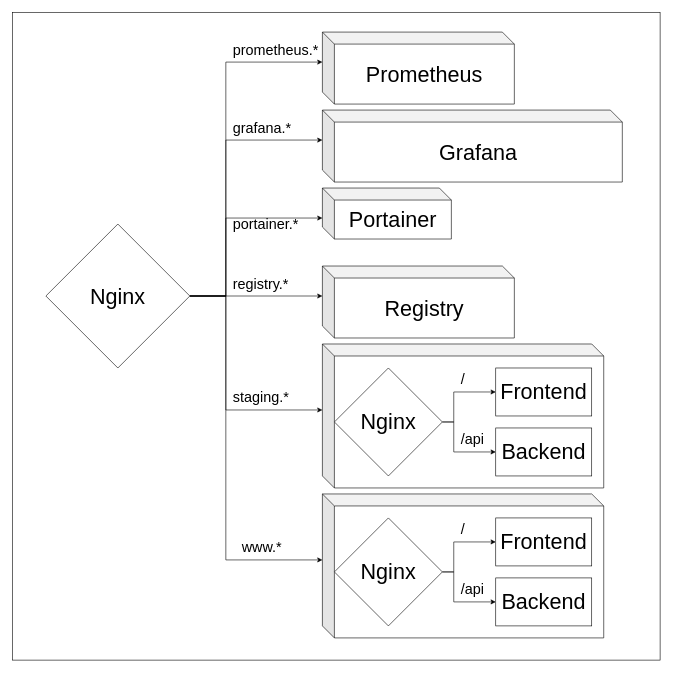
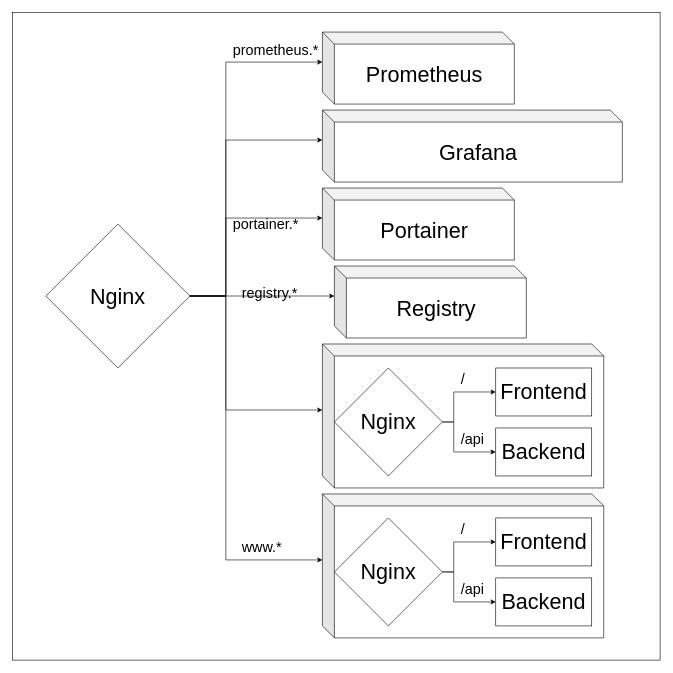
  <mxCell id="0" />
  <mxCell id="1" parent="0" />
  <mxCell id="2" value="" style="whiteSpace=wrap;html=1;aspect=fixed;" parent="1" vertex="1"><mxGeometry x="20" y="20" width="1080" height="1080" as="geometry" /></mxCell>
  <mxCell id="3" style="edgeStyle=orthogonalEdgeStyle;rounded=0;orthogonalLoop=1;jettySize=auto;html=1;entryX=0;entryY=0;entryDx=0;entryDy=50.0;entryPerimeter=0;fontSize=36;" parent="1" source="9" target="12" edge="1"><mxGeometry relative="1" as="geometry"><Array as="points"><mxPoint x="376" y="493" /><mxPoint x="376" y="103" /></Array></mxGeometry></mxCell>
  <mxCell id="4" style="edgeStyle=orthogonalEdgeStyle;rounded=0;orthogonalLoop=1;jettySize=auto;html=1;entryX=0;entryY=0;entryDx=0;entryDy=50.0;entryPerimeter=0;fontSize=36;" parent="1" source="9" target="10" edge="1"><mxGeometry relative="1" as="geometry"><Array as="points"><mxPoint x="376" y="493" /><mxPoint x="376" y="233" /></Array></mxGeometry></mxCell>
  <mxCell id="5" style="edgeStyle=orthogonalEdgeStyle;rounded=0;orthogonalLoop=1;jettySize=auto;html=1;entryX=0;entryY=0;entryDx=0;entryDy=50.0;entryPerimeter=0;fontSize=36;" parent="1" source="9" target="11" edge="1"><mxGeometry relative="1" as="geometry"><Array as="points"><mxPoint x="376" y="493" /><mxPoint x="376" y="363" /></Array></mxGeometry></mxCell>
  <mxCell id="6" style="edgeStyle=orthogonalEdgeStyle;rounded=0;orthogonalLoop=1;jettySize=auto;html=1;entryX=0;entryY=0;entryDx=0;entryDy=50.0;entryPerimeter=0;fontSize=36;" parent="1" source="9" target="13" edge="1"><mxGeometry relative="1" as="geometry" /></mxCell>
  <mxCell id="7" style="edgeStyle=orthogonalEdgeStyle;rounded=0;orthogonalLoop=1;jettySize=auto;html=1;entryX=0;entryY=0;entryDx=0;entryDy=110.0;entryPerimeter=0;fontSize=36;" parent="1" source="9" target="14" edge="1"><mxGeometry relative="1" as="geometry"><Array as="points"><mxPoint x="376" y="493" /><mxPoint x="376" y="683" /></Array></mxGeometry></mxCell>
  <mxCell id="8" style="edgeStyle=orthogonalEdgeStyle;rounded=0;orthogonalLoop=1;jettySize=auto;html=1;entryX=0;entryY=0;entryDx=0;entryDy=110;entryPerimeter=0;fontSize=18;" edge="1" parent="1" source="9" target="30"><mxGeometry relative="1" as="geometry"><Array as="points"><mxPoint x="376" y="493" /><mxPoint x="376" y="933" /></Array></mxGeometry></mxCell>
  <mxCell id="9" value="&lt;font style=&quot;font-size: 36px;&quot;&gt;Nginx&lt;/font&gt;" style="rhombus;whiteSpace=wrap;html=1;" parent="1" vertex="1"><mxGeometry x="76" y="373" width="240" height="240" as="geometry" /></mxCell>
  <mxCell id="10" value="Grafana" style="shape=cube;whiteSpace=wrap;html=1;boundedLbl=1;backgroundOutline=1;darkOpacity=0.05;darkOpacity2=0.1;fontSize=36;" parent="1" vertex="1"><mxGeometry x="537" y="183" width="500" height="120" as="geometry" /></mxCell>
- <mxCell id="11" value="Portainer" style="shape=cube;whiteSpace=wrap;html=1;boundedLbl=1;backgroundOutline=1;darkOpacity=0.05;darkOpacity2=0.1;fontSize=36;" parent="1" vertex="1"><mxGeometry x="537" y="313" width="215" height="85" as="geometry" /></mxCell>
+ <mxCell id="11" value="Portainer" style="shape=cube;whiteSpace=wrap;html=1;boundedLbl=1;backgroundOutline=1;darkOpacity=0.05;darkOpacity2=0.1;fontSize=36;" parent="1" vertex="1"><mxGeometry x="537" y="313" width="320" height="120" as="geometry" /></mxCell>
  <mxCell id="12" value="Prometheus" style="shape=cube;whiteSpace=wrap;html=1;boundedLbl=1;backgroundOutline=1;darkOpacity=0.05;darkOpacity2=0.1;fontSize=36;" parent="1" vertex="1"><mxGeometry x="537" y="53" width="320" height="120" as="geometry" /></mxCell>
- <mxCell id="13" value="Registry" style="shape=cube;whiteSpace=wrap;html=1;boundedLbl=1;backgroundOutline=1;darkOpacity=0.05;darkOpacity2=0.1;fontSize=36;" parent="1" vertex="1"><mxGeometry x="537" y="443" width="320" height="120" as="geometry" /></mxCell>
+ <mxCell id="13" value="Registry" style="shape=cube;whiteSpace=wrap;html=1;boundedLbl=1;backgroundOutline=1;darkOpacity=0.05;darkOpacity2=0.1;fontSize=36;" parent="1" vertex="1"><mxGeometry x="557" y="443" width="320" height="120" as="geometry" /></mxCell>
  <mxCell id="14" value="" style="shape=cube;whiteSpace=wrap;html=1;boundedLbl=1;backgroundOutline=1;darkOpacity=0.05;darkOpacity2=0.1;fontSize=36;" parent="1" vertex="1"><mxGeometry x="537" y="573" width="469" height="240" as="geometry" /></mxCell>
  <mxCell id="15" style="edgeStyle=orthogonalEdgeStyle;rounded=0;orthogonalLoop=1;jettySize=auto;html=1;exitX=1;exitY=0.5;exitDx=0;exitDy=0;entryX=0;entryY=0.5;entryDx=0;entryDy=0;fontSize=24;" parent="1" source="17" target="18" edge="1"><mxGeometry relative="1" as="geometry"><Array as="points"><mxPoint x="756" y="703" /><mxPoint x="756" y="653" /></Array></mxGeometry></mxCell>
  <mxCell id="16" style="edgeStyle=orthogonalEdgeStyle;rounded=0;orthogonalLoop=1;jettySize=auto;html=1;entryX=0;entryY=0.5;entryDx=0;entryDy=0;fontSize=24;" parent="1" source="17" target="19" edge="1"><mxGeometry relative="1" as="geometry"><Array as="points"><mxPoint x="756" y="703" /><mxPoint x="756" y="753" /></Array></mxGeometry></mxCell>
  <mxCell id="17" value="Nginx" style="rhombus;whiteSpace=wrap;html=1;fontSize=36;" parent="1" vertex="1"><mxGeometry x="557" y="613" width="180" height="180" as="geometry" /></mxCell>
  <mxCell id="18" value="Frontend" style="rounded=0;whiteSpace=wrap;html=1;fontSize=36;" parent="1" vertex="1"><mxGeometry x="826" y="613" width="160" height="80" as="geometry" /></mxCell>
  <mxCell id="19" value="Backend" style="rounded=0;whiteSpace=wrap;html=1;fontSize=36;" parent="1" vertex="1"><mxGeometry x="826" y="713" width="160" height="80" as="geometry" /></mxCell>
  <mxCell id="20" style="edgeStyle=orthogonalEdgeStyle;rounded=0;orthogonalLoop=1;jettySize=auto;html=1;exitX=1;exitY=0.5;exitDx=0;exitDy=0;entryX=0;entryY=0.5;entryDx=0;entryDy=0;fontSize=24;" parent="1" edge="1"><mxGeometry relative="1" as="geometry"><mxPoint x="916" y="903" as="targetPoint" /></mxGeometry></mxCell>
  <mxCell id="21" style="edgeStyle=orthogonalEdgeStyle;rounded=0;orthogonalLoop=1;jettySize=auto;html=1;entryX=0;entryY=0.5;entryDx=0;entryDy=0;fontSize=24;" parent="1" edge="1"><mxGeometry relative="1" as="geometry"><mxPoint x="916" y="1003" as="targetPoint" /></mxGeometry></mxCell>
  <mxCell id="22" value="&lt;font style=&quot;font-size: 24px;&quot;&gt;prometheus.*&lt;/font&gt;" style="text;html=1;resizable=0;autosize=1;align=left;verticalAlign=middle;points=[];fillColor=none;strokeColor=none;rounded=0;fontSize=36;" parent="1" vertex="1"><mxGeometry x="386" y="53" width="160" height="50" as="geometry" /></mxCell>
- <mxCell id="23" value="&lt;font style=&quot;font-size: 24px;&quot;&gt;grafana.*&lt;/font&gt;" style="text;html=1;resizable=0;autosize=1;align=left;verticalAlign=middle;points=[];fillColor=none;strokeColor=none;rounded=0;fontSize=36;" parent="1" vertex="1"><mxGeometry x="386" y="183" width="110" height="50" as="geometry" /></mxCell>
  <mxCell id="24" value="&lt;font style=&quot;font-size: 24px;&quot;&gt;portainer.*&lt;/font&gt;" style="text;html=1;resizable=0;autosize=1;align=left;verticalAlign=middle;points=[];fillColor=none;strokeColor=none;rounded=0;fontSize=36;" parent="1" vertex="1"><mxGeometry x="386" y="343" width="120" height="50" as="geometry" /></mxCell>
- <mxCell id="25" value="&lt;font style=&quot;font-size: 24px;&quot;&gt;registry.*&lt;/font&gt;" style="text;html=1;resizable=0;autosize=1;align=left;verticalAlign=middle;points=[];fillColor=none;strokeColor=none;rounded=0;fontSize=36;" parent="1" vertex="1"><mxGeometry x="386" y="443" width="110" height="50" as="geometry" /></mxCell>
- <mxCell id="26" value="&lt;font style=&quot;font-size: 24px;&quot;&gt;staging.*&lt;/font&gt;" style="text;html=1;resizable=0;autosize=1;align=left;verticalAlign=middle;points=[];fillColor=none;strokeColor=none;rounded=0;fontSize=36;" parent="1" vertex="1"><mxGeometry x="386" y="633" width="110" height="50" as="geometry" /></mxCell>
+ <mxCell id="25" value="&lt;font style=&quot;font-size: 24px;&quot;&gt;registry.*&lt;/font&gt;" style="text;html=1;resizable=0;autosize=1;align=left;verticalAlign=middle;points=[];fillColor=none;strokeColor=none;rounded=0;fontSize=36;" parent="1" vertex="1"><mxGeometry x="401" y="458" width="110" height="50" as="geometry" /></mxCell>
  <mxCell id="27" value="&lt;span style=&quot;font-size: 24px;&quot;&gt;www.*&lt;/span&gt;" style="text;html=1;resizable=0;autosize=1;align=left;verticalAlign=middle;points=[];fillColor=none;strokeColor=none;rounded=0;fontSize=36;" parent="1" vertex="1"><mxGeometry x="401" y="883" width="80" height="50" as="geometry" /></mxCell>
  <mxCell id="28" value="&lt;span style=&quot;font-size: 24px;&quot;&gt;/&lt;/span&gt;" style="text;html=1;resizable=0;autosize=1;align=left;verticalAlign=middle;points=[];fillColor=none;strokeColor=none;rounded=0;fontSize=36;" parent="1" vertex="1"><mxGeometry x="766" y="603" width="20" height="50" as="geometry" /></mxCell>
  <mxCell id="29" value="&lt;span style=&quot;font-size: 24px;&quot;&gt;/api&lt;/span&gt;" style="text;html=1;resizable=0;autosize=1;align=left;verticalAlign=middle;points=[];fillColor=none;strokeColor=none;rounded=0;fontSize=36;" parent="1" vertex="1"><mxGeometry x="766" y="703" width="50" height="50" as="geometry" /></mxCell>
  <mxCell id="30" value="" style="shape=cube;whiteSpace=wrap;html=1;boundedLbl=1;backgroundOutline=1;darkOpacity=0.05;darkOpacity2=0.1;fontSize=36;" vertex="1" parent="1"><mxGeometry x="537" y="823" width="469" height="240" as="geometry" /></mxCell>
  <mxCell id="31" style="edgeStyle=orthogonalEdgeStyle;rounded=0;orthogonalLoop=1;jettySize=auto;html=1;entryX=0;entryY=0.5;entryDx=0;entryDy=0;fontSize=18;" edge="1" parent="1" source="33" target="34"><mxGeometry relative="1" as="geometry"><Array as="points"><mxPoint x="756" y="953" /><mxPoint x="756" y="903" /></Array></mxGeometry></mxCell>
  <mxCell id="32" style="edgeStyle=orthogonalEdgeStyle;rounded=0;orthogonalLoop=1;jettySize=auto;html=1;entryX=0;entryY=0.5;entryDx=0;entryDy=0;fontSize=18;" edge="1" parent="1" source="33" target="35"><mxGeometry relative="1" as="geometry"><Array as="points"><mxPoint x="756" y="953" /><mxPoint x="756" y="1003" /></Array></mxGeometry></mxCell>
  <mxCell id="33" value="Nginx" style="rhombus;whiteSpace=wrap;html=1;fontSize=36;" vertex="1" parent="1"><mxGeometry x="557" y="863" width="180" height="180" as="geometry" /></mxCell>
  <mxCell id="34" value="Frontend" style="rounded=0;whiteSpace=wrap;html=1;fontSize=36;" vertex="1" parent="1"><mxGeometry x="826" y="863" width="160" height="80" as="geometry" /></mxCell>
  <mxCell id="35" value="Backend" style="rounded=0;whiteSpace=wrap;html=1;fontSize=36;" vertex="1" parent="1"><mxGeometry x="826" y="963" width="160" height="80" as="geometry" /></mxCell>
  <mxCell id="36" value="&lt;span style=&quot;font-size: 24px;&quot;&gt;/&lt;/span&gt;" style="text;html=1;resizable=0;autosize=1;align=left;verticalAlign=middle;points=[];fillColor=none;strokeColor=none;rounded=0;fontSize=36;" vertex="1" parent="1"><mxGeometry x="766" y="853" width="20" height="50" as="geometry" /></mxCell>
  <mxCell id="37" value="&lt;span style=&quot;font-size: 24px;&quot;&gt;/api&lt;/span&gt;" style="text;html=1;resizable=0;autosize=1;align=left;verticalAlign=middle;points=[];fillColor=none;strokeColor=none;rounded=0;fontSize=36;" vertex="1" parent="1"><mxGeometry x="766" y="953" width="50" height="50" as="geometry" /></mxCell>
